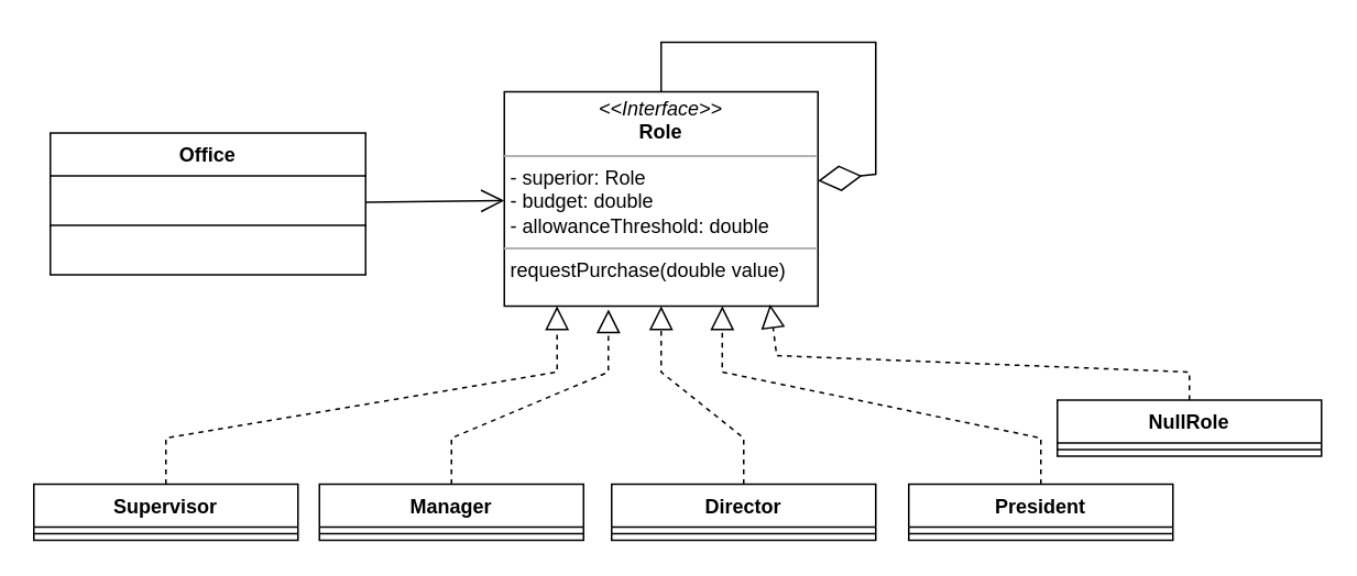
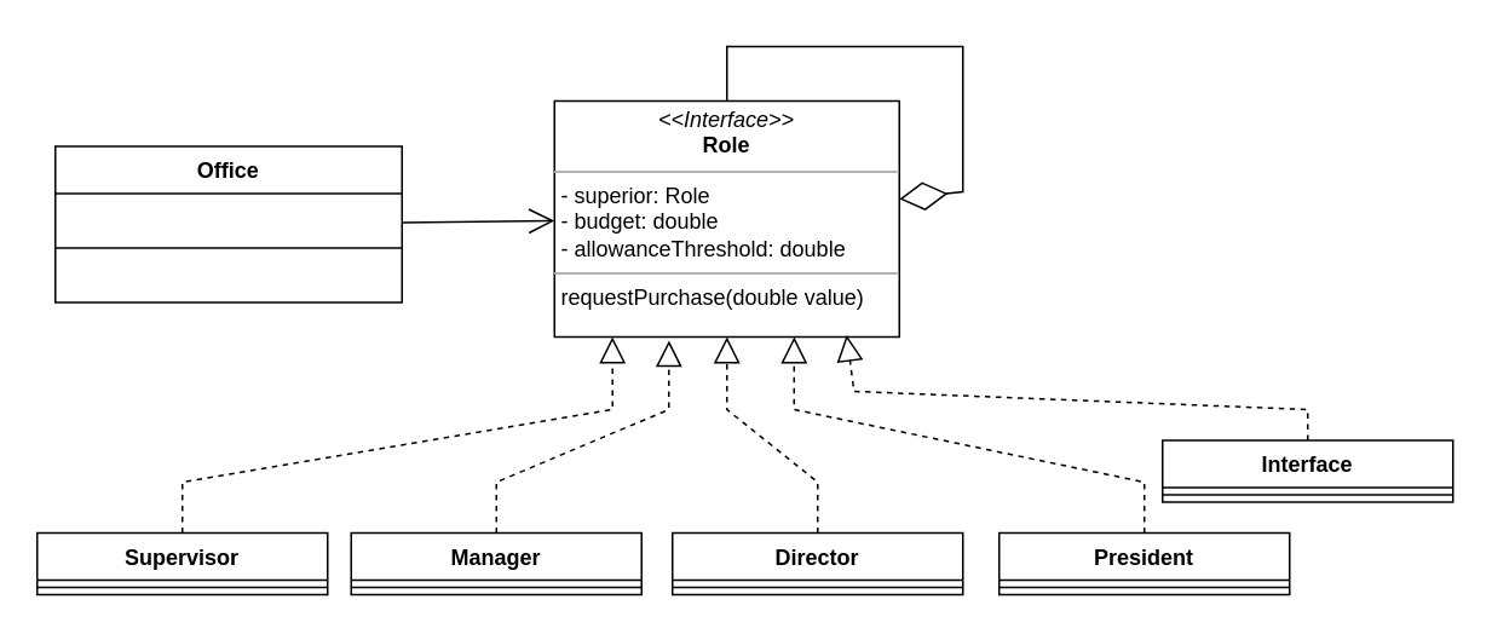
  <mxCell id="0" />
  <mxCell id="1" parent="0" />
  <mxCell id="2" value="Manager" style="swimlane;fontStyle=1;align=center;verticalAlign=top;childLayout=stackLayout;horizontal=1;startSize=26;horizontalStack=0;resizeParent=1;resizeParentMax=0;resizeLast=0;collapsible=1;marginBottom=0;" parent="1" vertex="1"><mxGeometry x="193" y="288" width="160" height="34" as="geometry" /></mxCell>
  <mxCell id="3" value="" style="line;strokeWidth=1;fillColor=none;align=left;verticalAlign=middle;spacingTop=-1;spacingLeft=3;spacingRight=3;rotatable=0;labelPosition=right;points=[];portConstraint=eastwest;strokeColor=inherit;" parent="2" vertex="1"><mxGeometry y="26" width="160" height="8" as="geometry" /></mxCell>
  <mxCell id="4" value="" style="endArrow=block;dashed=1;endFill=0;endSize=12;html=1;rounded=0;exitX=0.5;exitY=0;exitDx=0;exitDy=0;entryX=0.168;entryY=1;entryDx=0;entryDy=0;entryPerimeter=0;" parent="1" source="5" target="18" edge="1"><mxGeometry width="160" relative="1" as="geometry"><mxPoint x="124" y="271" as="sourcePoint" /><mxPoint x="340" y="122.002" as="targetPoint" /><Array as="points"><mxPoint x="100" y="260" /><mxPoint x="337" y="220" /></Array></mxGeometry></mxCell>
  <mxCell id="5" value="Supervisor" style="swimlane;fontStyle=1;align=center;verticalAlign=top;childLayout=stackLayout;horizontal=1;startSize=26;horizontalStack=0;resizeParent=1;resizeParentMax=0;resizeLast=0;collapsible=1;marginBottom=0;" parent="1" vertex="1"><mxGeometry x="20" y="288" width="160" height="34" as="geometry" /></mxCell>
  <mxCell id="6" value="" style="line;strokeWidth=1;fillColor=none;align=left;verticalAlign=middle;spacingTop=-1;spacingLeft=3;spacingRight=3;rotatable=0;labelPosition=right;points=[];portConstraint=eastwest;strokeColor=inherit;" parent="5" vertex="1"><mxGeometry y="26" width="160" height="8" as="geometry" /></mxCell>
  <mxCell id="7" value="Director" style="swimlane;fontStyle=1;align=center;verticalAlign=top;childLayout=stackLayout;horizontal=1;startSize=26;horizontalStack=0;resizeParent=1;resizeParentMax=0;resizeLast=0;collapsible=1;marginBottom=0;" parent="1" vertex="1"><mxGeometry x="370" y="288" width="160" height="34" as="geometry" /></mxCell>
  <mxCell id="8" value="" style="line;strokeWidth=1;fillColor=none;align=left;verticalAlign=middle;spacingTop=-1;spacingLeft=3;spacingRight=3;rotatable=0;labelPosition=right;points=[];portConstraint=eastwest;strokeColor=inherit;" parent="7" vertex="1"><mxGeometry y="26" width="160" height="8" as="geometry" /></mxCell>
  <mxCell id="9" value="President" style="swimlane;fontStyle=1;align=center;verticalAlign=top;childLayout=stackLayout;horizontal=1;startSize=26;horizontalStack=0;resizeParent=1;resizeParentMax=0;resizeLast=0;collapsible=1;marginBottom=0;" parent="1" vertex="1"><mxGeometry x="550" y="288" width="160" height="34" as="geometry" /></mxCell>
  <mxCell id="10" value="" style="line;strokeWidth=1;fillColor=none;align=left;verticalAlign=middle;spacingTop=-1;spacingLeft=3;spacingRight=3;rotatable=0;labelPosition=right;points=[];portConstraint=eastwest;strokeColor=inherit;" parent="9" vertex="1"><mxGeometry y="26" width="160" height="8" as="geometry" /></mxCell>
  <mxCell id="11" value="" style="endArrow=block;dashed=1;endFill=0;endSize=12;html=1;rounded=0;exitX=0.5;exitY=0;exitDx=0;exitDy=0;entryX=0.332;entryY=1.015;entryDx=0;entryDy=0;entryPerimeter=0;" parent="1" source="2" target="18" edge="1"><mxGeometry width="160" relative="1" as="geometry"><mxPoint x="305" y="280" as="sourcePoint" /><mxPoint x="381.04" y="120" as="targetPoint" /><Array as="points"><mxPoint x="273" y="260" /><mxPoint x="368" y="220" /></Array></mxGeometry></mxCell>
  <mxCell id="12" value="" style="endArrow=block;dashed=1;endFill=0;endSize=12;html=1;rounded=0;exitX=0.5;exitY=0;exitDx=0;exitDy=0;entryX=0.5;entryY=1;entryDx=0;entryDy=0;" parent="1" source="7" target="18" edge="1"><mxGeometry width="160" relative="1" as="geometry"><mxPoint x="465" y="280" as="sourcePoint" /><mxPoint x="422.08" y="120.988" as="targetPoint" /><Array as="points"><mxPoint x="450" y="260" /><mxPoint x="400" y="220" /></Array></mxGeometry></mxCell>
  <mxCell id="13" value="" style="endArrow=block;dashed=1;endFill=0;endSize=12;html=1;rounded=0;exitX=0.5;exitY=0;exitDx=0;exitDy=0;entryX=0.695;entryY=1;entryDx=0;entryDy=0;entryPerimeter=0;" parent="1" source="9" target="18" edge="1"><mxGeometry width="160" relative="1" as="geometry"><mxPoint x="655" y="260" as="sourcePoint" /><mxPoint x="460.06" y="124.004" as="targetPoint" /><Array as="points"><mxPoint x="630" y="260" /><mxPoint x="437" y="220" /></Array></mxGeometry></mxCell>
  <mxCell id="14" value="Office" style="swimlane;fontStyle=1;align=center;verticalAlign=top;childLayout=stackLayout;horizontal=1;startSize=26;horizontalStack=0;resizeParent=1;resizeParentMax=0;resizeLast=0;collapsible=1;marginBottom=0;" parent="1" vertex="1"><mxGeometry x="30" y="75" width="191" height="86" as="geometry" /></mxCell>
  <mxCell id="15" value=" " style="text;strokeColor=none;fillColor=none;align=left;verticalAlign=top;spacingLeft=4;spacingRight=4;overflow=hidden;rotatable=0;points=[[0,0.5],[1,0.5]];portConstraint=eastwest;" parent="14" vertex="1"><mxGeometry y="26" width="191" height="26" as="geometry" /></mxCell>
  <mxCell id="16" value="" style="line;strokeWidth=1;fillColor=none;align=left;verticalAlign=middle;spacingTop=-1;spacingLeft=3;spacingRight=3;rotatable=0;labelPosition=right;points=[];portConstraint=eastwest;strokeColor=inherit;" parent="14" vertex="1"><mxGeometry y="52" width="191" height="8" as="geometry" /></mxCell>
  <mxCell id="17" value=" " style="text;strokeColor=none;fillColor=none;align=left;verticalAlign=top;spacingLeft=4;spacingRight=4;overflow=hidden;rotatable=0;points=[[0,0.5],[1,0.5]];portConstraint=eastwest;" parent="14" vertex="1"><mxGeometry y="60" width="191" height="26" as="geometry" /></mxCell>
  <mxCell id="18" value="&lt;p style=&quot;margin:0px;margin-top:4px;text-align:center;&quot;&gt;&lt;i&gt;&amp;lt;&amp;lt;Interface&amp;gt;&amp;gt;&lt;/i&gt;&lt;br&gt;&lt;b&gt;Role&lt;/b&gt;&lt;/p&gt;&lt;hr size=&quot;1&quot;&gt;&lt;p style=&quot;margin:0px;margin-left:4px;&quot;&gt;- superior: Role&lt;br&gt;&lt;/p&gt;&lt;p style=&quot;margin:0px;margin-left:4px;&quot;&gt;- budget: double&lt;/p&gt;&lt;p style=&quot;margin:0px;margin-left:4px;&quot;&gt;- allowanceThreshold: double&lt;br&gt;&lt;/p&gt;&lt;hr size=&quot;1&quot;&gt;&lt;p style=&quot;margin:0px;margin-left:4px;&quot;&gt;requestPurchase(double value)&lt;br&gt;&lt;/p&gt;" style="verticalAlign=top;align=left;overflow=fill;fontSize=12;fontFamily=Helvetica;html=1;" parent="1" vertex="1"><mxGeometry x="305" y="50" width="190" height="130" as="geometry" /></mxCell>
- <mxCell id="19" value="NullRole" style="swimlane;fontStyle=1;align=center;verticalAlign=top;childLayout=stackLayout;horizontal=1;startSize=26;horizontalStack=0;resizeParent=1;resizeParentMax=0;resizeLast=0;collapsible=1;marginBottom=0;" parent="1" vertex="1"><mxGeometry x="640" y="237" width="160" height="34" as="geometry" /></mxCell>
+ <mxCell id="19" value="Interface" style="swimlane;fontStyle=1;align=center;verticalAlign=top;childLayout=stackLayout;horizontal=1;startSize=26;horizontalStack=0;resizeParent=1;resizeParentMax=0;resizeLast=0;collapsible=1;marginBottom=0;" parent="1" vertex="1"><mxGeometry x="640" y="237" width="160" height="34" as="geometry" /></mxCell>
  <mxCell id="20" value="" style="line;strokeWidth=1;fillColor=none;align=left;verticalAlign=middle;spacingTop=-1;spacingLeft=3;spacingRight=3;rotatable=0;labelPosition=right;points=[];portConstraint=eastwest;strokeColor=inherit;" parent="19" vertex="1"><mxGeometry y="26" width="160" height="8" as="geometry" /></mxCell>
  <mxCell id="21" value="" style="endArrow=block;dashed=1;endFill=0;endSize=12;html=1;rounded=0;exitX=0.5;exitY=0;exitDx=0;exitDy=0;entryX=0.847;entryY=0.992;entryDx=0;entryDy=0;entryPerimeter=0;" parent="1" source="19" target="18" edge="1"><mxGeometry width="160" relative="1" as="geometry"><mxPoint x="725" y="183" as="sourcePoint" /><mxPoint x="511.5" y="103" as="targetPoint" /><Array as="points"><mxPoint x="720" y="220" /><mxPoint x="470" y="210" /></Array></mxGeometry></mxCell>
  <mxCell id="22" value="" style="endArrow=diamondThin;endFill=0;endSize=24;html=1;rounded=0;" edge="1" parent="1" source="18" target="18"><mxGeometry width="160" relative="1" as="geometry"><mxPoint x="410" y="0" as="sourcePoint" /><mxPoint x="520" y="120" as="targetPoint" /><Array as="points"><mxPoint x="400" y="20" /><mxPoint x="530" y="20" /><mxPoint x="530" y="100" /></Array></mxGeometry></mxCell>
  <mxCell id="23" value="" style="endArrow=open;endFill=1;endSize=12;html=1;rounded=0;" edge="1" parent="1" source="14" target="18"><mxGeometry width="160" relative="1" as="geometry"><mxPoint x="200" y="20" as="sourcePoint" /><mxPoint x="360" y="20" as="targetPoint" /></mxGeometry></mxCell>
